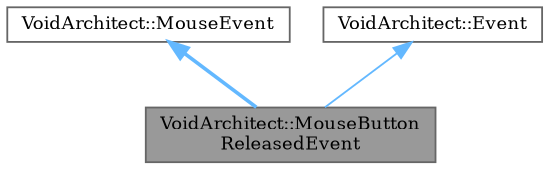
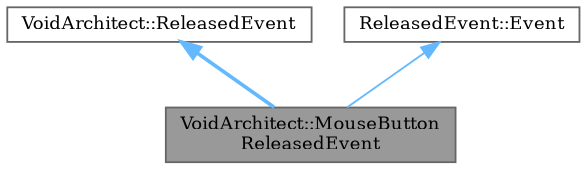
  digraph {
    fontname="DejaVu Serif"
    node [color=gray40 fillcolor=white fontname="DejaVu Serif" fontsize=10 shape=box style=filled]
    edge [color=steelblue1 dir=back fontname="DejaVu Serif" fontsize=10 labelfontname=Helvetica labelfontsize=10]
    n1 [fillcolor=grey60 fontcolor=black height=0.2 label="VoidArchitect::MouseButton\lReleasedEvent" width=0.4]
-   n2 [height=0.2 label="VoidArchitect::MouseEvent" width=0.4]
-   n3 [height=0.2 label="VoidArchitect::Event" width=0.4]
+   n2 [height=0.2 label="VoidArchitect::ReleasedEvent" width=0.4]
+   n3 [height=0.2 label="ReleasedEvent::Event" width=0.4]
    n2 -> n1 [style=bold]
    n3 -> n1 [style=solid]
  }
